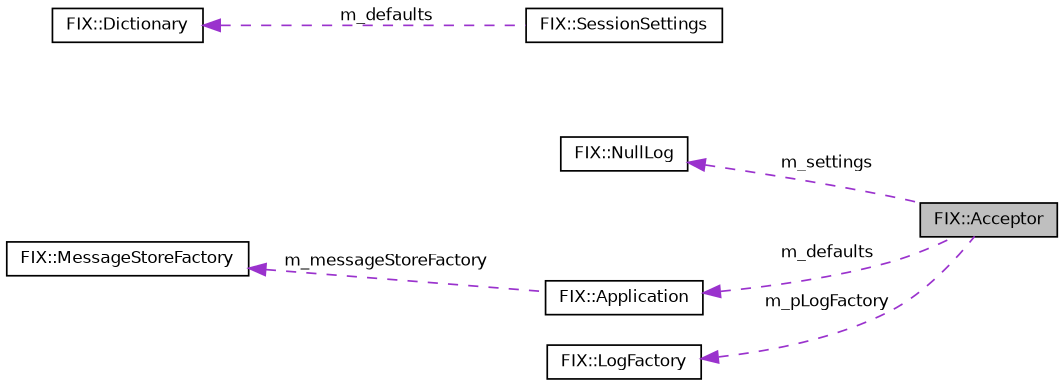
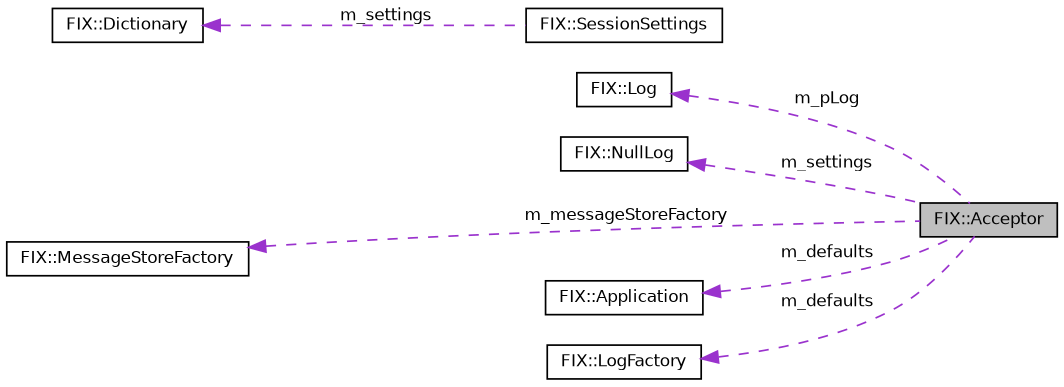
  digraph {
    rankdir=LR
    node [color=black fillcolor=white fontname=Helvetica fontsize=10 shape=record style=filled]
    edge [color=darkorchid3 dir=back fontname=Helvetica fontsize=10 labelfontname=Helvetica labelfontsize=10 style=dashed]
    n1 [fillcolor=grey75 fontcolor=black height=0.2 label="FIX::Acceptor" width=0.4]
+   n2 [height=0.2 label="FIX::Log" width=0.4]
    n3 [height=0.2 label="FIX::NullLog" width=0.4]
    n4 [height=0.2 label="FIX::Application" width=0.4]
    n5 [height=0.2 label="FIX::MessageStoreFactory" width=0.4]
    n6 [height=0.2 label="FIX::LogFactory" width=0.4]
    n7 [height=0.2 label="FIX::SessionSettings" width=0.4]
    n8 [height=0.2 label="FIX::Dictionary" width=0.4]
+   n2 -> n1 [label=" m_pLog"]
    n3 -> n1 [label=" m_settings"]
    n4 -> n1 [label=" m_defaults"]
-   n5 -> n4 [label=" m_messageStoreFactory"]
-   n6 -> n1 [label=" m_pLogFactory"]
-   n8 -> n7 [label=" m_defaults"]
+   n5 -> n1 [label=" m_messageStoreFactory"]
+   n6 -> n1 [label=" m_defaults"]
+   n8 -> n7 [label=" m_settings"]
  }
